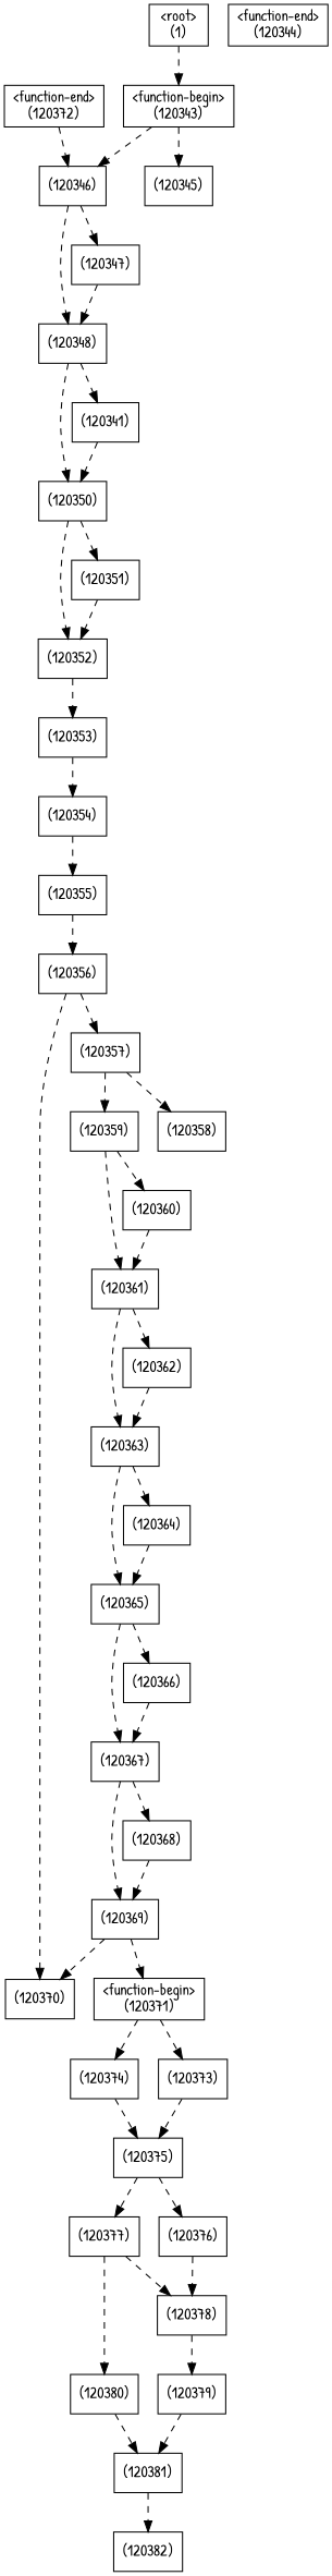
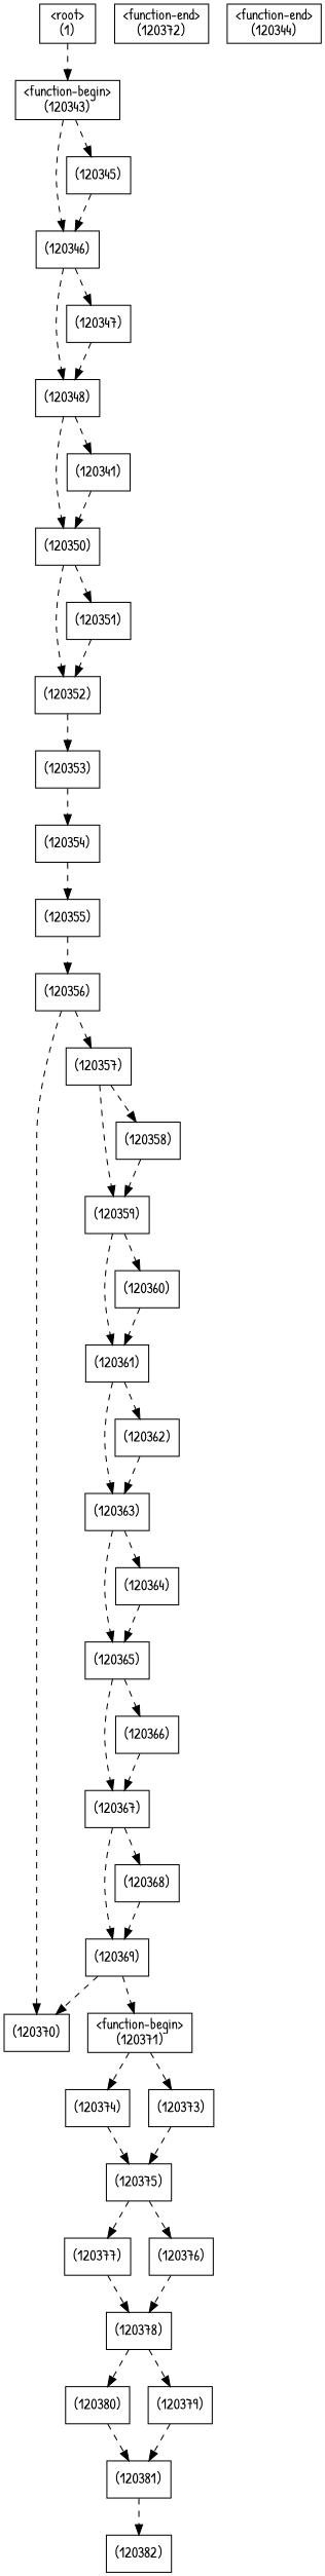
  digraph {
    fontname="Patrick Hand"
    node [fontname="Patrick Hand" shape=box]
    edge [fontname="Patrick Hand" style=dashed]
    n1 [label="(120382)"]
    n2 [label="(120381)"]
    n3 [label="(120380)"]
    n4 [label="(120379)"]
    n5 [label="(120378)"]
    n6 [label="(120377)"]
    n7 [label="(120376)"]
    n8 [label="(120375)"]
    n9 [label="(120374)"]
    n10 [label="(120373)"]
    n11 [label="<function-begin>\n(120371)"]
    n12 [label="<function-end>\n(120372)"]
    n13 [label="(120370)"]
    n14 [label="(120369)"]
    n15 [label="(120356)"]
    n16 [label="(120357)"]
    n17 [label="(120359)"]
    n18 [label="(120358)"]
    n19 [label="(120368)"]
    n20 [label="(120367)"]
    n21 [label="(120366)"]
    n22 [label="(120365)"]
    n23 [label="(120364)"]
    n24 [label="(120363)"]
    n25 [label="(120362)"]
    n26 [label="(120361)"]
    n27 [label="(120360)"]
    n28 [label="(120355)"]
    n29 [label="(120354)"]
    n30 [label="(120353)"]
    n31 [label="(120352)"]
    n32 [label="(120351)"]
    n33 [label="(120350)"]
    n34 [label="(120341)"]
    n35 [label="(120348)"]
    n36 [label="(120347)"]
    n37 [label="(120346)"]
    n38 [label="(120345)"]
    n39 [label="<function-begin>\n(120343)"]
    n40 [label="<function-end>\n(120344)"]
    n41 [label="<root>\n(1)"]
    n2 -> n1
    n3 -> n2
    n4 -> n2
-   n6 -> n3
+   n5 -> n3
    n5 -> n4
    n6 -> n5
    n7 -> n5
    n8 -> n6
    n8 -> n7
    n9 -> n8
    n10 -> n8
    n11 -> n9
    n11 -> n10
    n14 -> n11
    n14 -> n13
    n15 -> n13
    n15 -> n16
    n16 -> n17
    n16 -> n18
    n17 -> n26
    n17 -> n27
+   n18 -> n17
    n19 -> n14
    n20 -> n14
    n20 -> n19
    n21 -> n20
    n22 -> n20
    n22 -> n21
    n23 -> n22
    n24 -> n22
    n24 -> n23
    n25 -> n24
    n26 -> n24
    n26 -> n25
    n27 -> n26
    n28 -> n15
    n29 -> n28
    n30 -> n29
    n31 -> n30
    n32 -> n31
    n33 -> n31
    n33 -> n32
    n34 -> n33
    n35 -> n33
    n35 -> n34
    n36 -> n35
    n37 -> n35
    n37 -> n36
-   n12 -> n37
+   n38 -> n37
    n39 -> n37
    n39 -> n38
    n41 -> n39
  }
